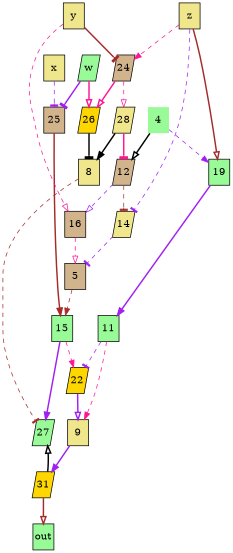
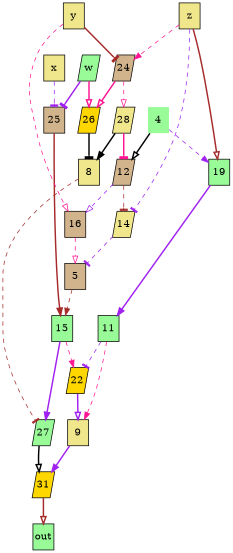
  digraph {
    rankdir=UD
    node [fillcolor=khaki fixedsize=true shape=box style=filled]
    edge [arrowhead=onormal color=purple style=bold]
    n1 [label=x width=.4]
    25 [fillcolor=tan width=.4]
    28 [shape=parallelogram width=.4]
    8 [width=.4]
    12 [fillcolor=tan shape=parallelogram width=.4]
    15 [fillcolor=palegreen width=.4]
    n7 [label=y width=.4]
    16 [fillcolor=tan width=.4]
    24 [fillcolor=tan shape=parallelogram width=.4]
    5 [fillcolor=tan width=.4]
    26 [fillcolor=gold shape=parallelogram width=.4]
    n12 [label=z width=.4]
    14 [shape=parallelogram width=.4]
    19 [fillcolor=palegreen width=.4]
    11 [fillcolor=palegreen width=.4]
    n16 [fillcolor=palegreen label=w shape=parallelogram width=.4]
    n17 [fillcolor=palegreen label=out width=.4]
    27 [fillcolor=palegreen shape=parallelogram width=.4]
    22 [fillcolor=gold shape=parallelogram width=.4]
    9 [width=.4]
    31 [fillcolor=gold shape=parallelogram width=.4]
    4 [fillcolor=palegreen shape=none width=.4]
    n1 -> 25 [arrowhead=tee style=dashed]
    25 -> 15 [arrowhead=normal color=brown]
    28 -> 8 [arrowhead=normal color=black]
    28 -> 12 [arrowhead=tee color=deeppink]
    8 -> 27 [arrowhead=tee color=brown style=dashed]
    12 -> 16 [style=dashed]
    12 -> 14 [arrowhead=tee color=brown style=dashed]
    15 -> 27 [arrowhead=normal]
    15 -> 22 [arrowhead=normal color=deeppink style=dashed]
    n7 -> 16 [color=deeppink style=dashed]
    n7 -> 24 [arrowhead=tee color=brown]
    16 -> 5 [color=deeppink style=dashed]
    24 -> 28 [color=deeppink style=dashed]
    24 -> 26 [color=deeppink]
    5 -> 15 [arrowhead=normal color=brown style=dashed]
    26 -> 8 [arrowhead=tee color=black]
    n12 -> 24 [arrowhead=normal color=deeppink style=dashed]
    n12 -> 14 [arrowhead=tee style=dashed]
    n12 -> 19 [color=brown]
    14 -> 5 [arrowhead=tee style=dashed]
    19 -> 11 [arrowhead=normal]
    11 -> 22 [arrowhead=tee style=dashed]
    11 -> 9 [arrowhead=normal color=deeppink style=dashed]
    n16 -> 25 [arrowhead=tee]
    n16 -> 26 [color=deeppink]
-   31 -> 27 [color=black]
+   27 -> 31 [color=black]
    22 -> 9
    9 -> 31 [arrowhead=normal]
    31 -> n17 [color=brown]
    4 -> 12 [color=black]
    4 -> 19 [arrowhead=normal style=dashed]
  }
